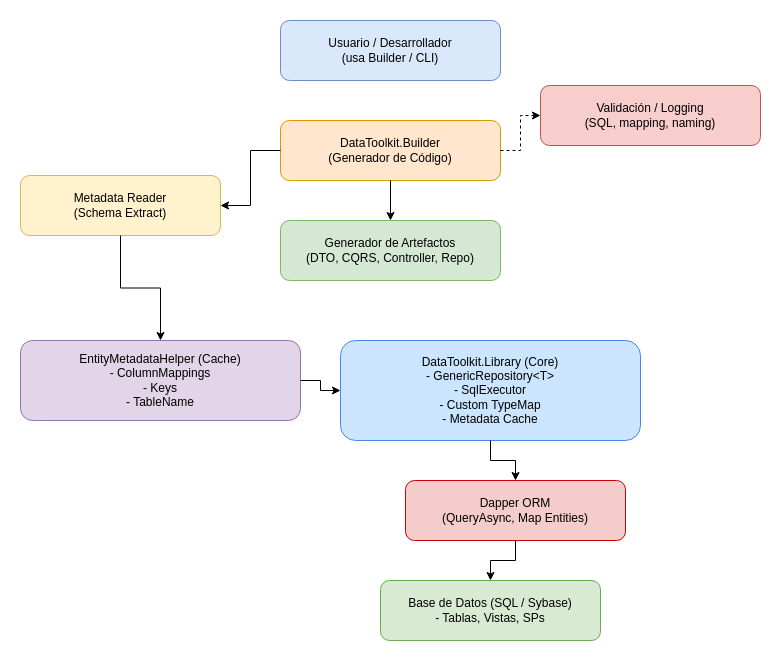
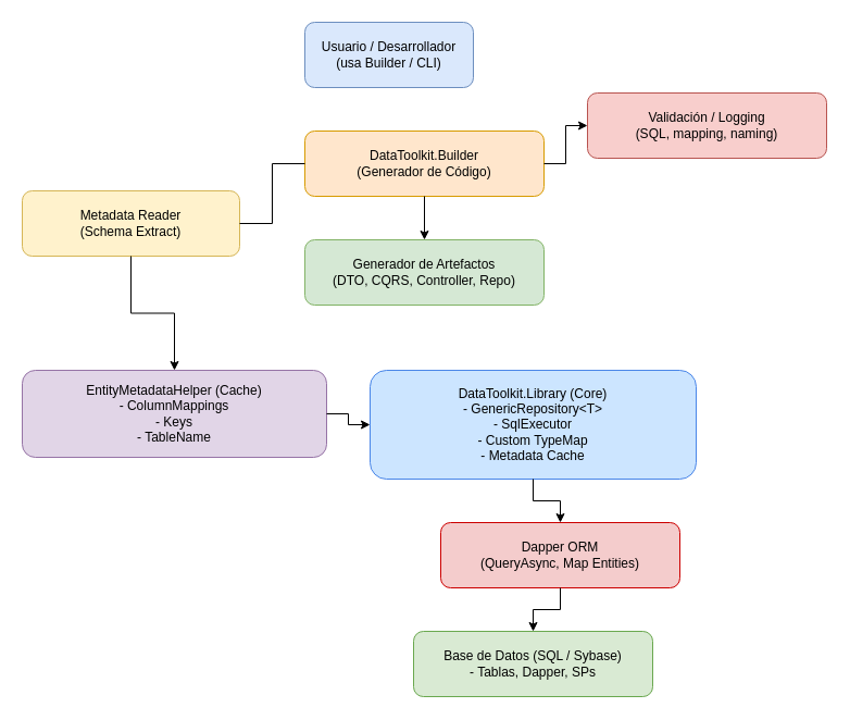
  <mxCell id="0" />
  <mxCell id="1" parent="0" />
- <mxCell id="2" value="Usuario / Desarrollador&#10;(usa Builder / CLI)" style="shape=rectangle;whiteSpace=wrap;rounded=1;fillColor=#dae8fc;strokeColor=#6c8ebf;" vertex="1" parent="1"><mxGeometry x="280" y="20" width="220" height="60" as="geometry" /></mxCell>
+ <mxCell id="2" value="Usuario / Desarrollador&#10;(usa Builder / CLI)" style="shape=rectangle;whiteSpace=wrap;rounded=1;fillColor=#dae8fc;strokeColor=#6c8ebf;" vertex="1" parent="1"><mxGeometry x="280" y="20" width="155" height="60" as="geometry" /></mxCell>
  <mxCell id="3" value="DataToolkit.Builder&#10;(Generador de Código)" style="shape=rectangle;whiteSpace=wrap;rounded=1;fillColor=#ffe6cc;strokeColor=#d79b00;" vertex="1" parent="1"><mxGeometry x="280" y="120" width="220" height="60" as="geometry" /></mxCell>
  <mxCell id="4" value="Metadata Reader&#10;(Schema Extract)" style="shape=rectangle;whiteSpace=wrap;rounded=1;fillColor=#fff2cc;strokeColor=#d6b656;" vertex="1" parent="1"><mxGeometry x="20" y="175" width="200" height="60" as="geometry" /></mxCell>
  <mxCell id="5" value="Generador de Artefactos&#10;(DTO, CQRS, Controller, Repo)" style="shape=rectangle;whiteSpace=wrap;rounded=1;fillColor=#d5e8d4;strokeColor=#82b366;" vertex="1" parent="1"><mxGeometry x="280" y="220" width="220" height="60" as="geometry" /></mxCell>
  <mxCell id="6" value="Validación / Logging&#10;(SQL, mapping, naming)" style="shape=rectangle;whiteSpace=wrap;rounded=1;fillColor=#f8cecc;strokeColor=#b85450;" vertex="1" parent="1"><mxGeometry x="540" y="85" width="220" height="60" as="geometry" /></mxCell>
  <mxCell id="7" value="EntityMetadataHelper (Cache)&#10;- ColumnMappings&#10;- Keys&#10;- TableName" style="shape=rectangle;whiteSpace=wrap;rounded=1;fillColor=#e1d5e7;strokeColor=#9673a6;" vertex="1" parent="1"><mxGeometry x="20" y="340" width="280" height="80" as="geometry" /></mxCell>
  <mxCell id="8" value="DataToolkit.Library (Core)&#10;- GenericRepository&lt;T&gt;&#10;- SqlExecutor&#10;- Custom TypeMap&#10;- Metadata Cache" style="shape=rectangle;whiteSpace=wrap;rounded=1;fillColor=#cce5ff;strokeColor=#4a86e8;" vertex="1" parent="1"><mxGeometry x="340" y="340" width="300" height="100" as="geometry" /></mxCell>
  <mxCell id="9" value="Dapper ORM&#10;(QueryAsync, Map Entities)" style="shape=rectangle;whiteSpace=wrap;rounded=1;fillColor=#f4cccc;strokeColor=#cc0000;" vertex="1" parent="1"><mxGeometry x="405" y="480" width="220" height="60" as="geometry" /></mxCell>
- <mxCell id="10" value="Base de Datos (SQL / Sybase)&#10;- Tablas, Vistas, SPs" style="shape=rectangle;whiteSpace=wrap;rounded=1;fillColor=#d9ead3;strokeColor=#6aa84f;" vertex="1" parent="1"><mxGeometry x="380" y="580" width="220" height="60" as="geometry" /></mxCell>
- <mxCell id="11" style="edgeStyle=orthogonalEdgeStyle;rounded=0;orthogonalLoop=1;jettySize=auto;html=1;" edge="1" parent="1" source="3" target="4"><mxGeometry relative="1" as="geometry" /></mxCell>
+ <mxCell id="10" value="Base de Datos (SQL / Sybase)&#10;- Tablas, Dapper, SPs" style="shape=rectangle;whiteSpace=wrap;rounded=1;fillColor=#d9ead3;strokeColor=#6aa84f;" vertex="1" parent="1"><mxGeometry x="380" y="580" width="220" height="60" as="geometry" /></mxCell>
+ <mxCell id="11" style="edgeStyle=orthogonalEdgeStyle;rounded=0;orthogonalLoop=1;jettySize=auto;html=1;endArrow=none;" edge="1" parent="1" source="3" target="4"><mxGeometry relative="1" as="geometry" /></mxCell>
  <mxCell id="12" style="edgeStyle=orthogonalEdgeStyle;rounded=0;orthogonalLoop=1;jettySize=auto;html=1;" edge="1" parent="1" source="3" target="5"><mxGeometry relative="1" as="geometry" /></mxCell>
- <mxCell id="13" style="edgeStyle=orthogonalEdgeStyle;rounded=0;orthogonalLoop=1;jettySize=auto;html=1;dashed=1;" edge="1" parent="1" source="3" target="6"><mxGeometry relative="1" as="geometry" /></mxCell>
+ <mxCell id="13" style="edgeStyle=orthogonalEdgeStyle;rounded=0;orthogonalLoop=1;jettySize=auto;html=1;" edge="1" parent="1" source="3" target="6"><mxGeometry relative="1" as="geometry" /></mxCell>
  <mxCell id="14" style="edgeStyle=orthogonalEdgeStyle;rounded=0;orthogonalLoop=1;jettySize=auto;html=1;" edge="1" parent="1" source="4" target="7"><mxGeometry relative="1" as="geometry" /></mxCell>
  <mxCell id="15" style="edgeStyle=orthogonalEdgeStyle;rounded=0;orthogonalLoop=1;jettySize=auto;html=1;" edge="1" parent="1" source="7" target="8"><mxGeometry relative="1" as="geometry" /></mxCell>
  <mxCell id="16" style="edgeStyle=orthogonalEdgeStyle;rounded=0;orthogonalLoop=1;jettySize=auto;html=1;" edge="1" parent="1" source="8" target="9"><mxGeometry relative="1" as="geometry" /></mxCell>
  <mxCell id="17" style="edgeStyle=orthogonalEdgeStyle;rounded=0;orthogonalLoop=1;jettySize=auto;html=1;" edge="1" parent="1" source="9" target="10"><mxGeometry relative="1" as="geometry" /></mxCell>
